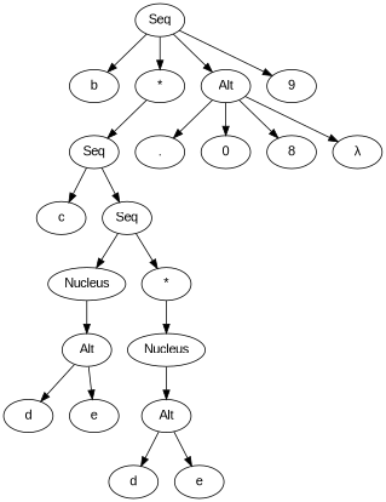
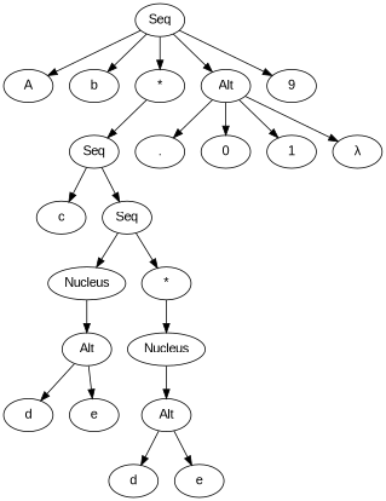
  digraph {
    fontname="Liberation Sans"
    node [fontname="Liberation Sans"]
    edge [fontname="Liberation Sans"]
    n1 [label=Seq]
+   n2 [label=A]
    n3 [label=b]
    n4 [label="*"]
    n5 [label=Alt]
    n6 [label=9]
    n7 [label=Seq]
    n8 [label="."]
    n9 [label=0]
-   n10 [label=8]
+   n10 [label=1]
    n11 [label="λ"]
    n12 [label=c]
    n13 [label=Seq]
    n14 [label=Nucleus]
    n15 [label="*"]
    n16 [label=Alt]
    n17 [label=Nucleus]
    n18 [label=d]
    n19 [label=e]
    n20 [label=Alt]
    n21 [label=d]
    n22 [label=e]
+   n1 -> n2
    n1 -> n3
    n1 -> n4
    n1 -> n5
    n1 -> n6
    n4 -> n7
    n5 -> n8
    n5 -> n9
    n5 -> n10
    n5 -> n11
    n7 -> n12
    n7 -> n13
    n13 -> n14
    n13 -> n15
    n14 -> n16
    n15 -> n17
    n16 -> n18
    n16 -> n19
    n17 -> n20
    n20 -> n21
    n20 -> n22
  }
